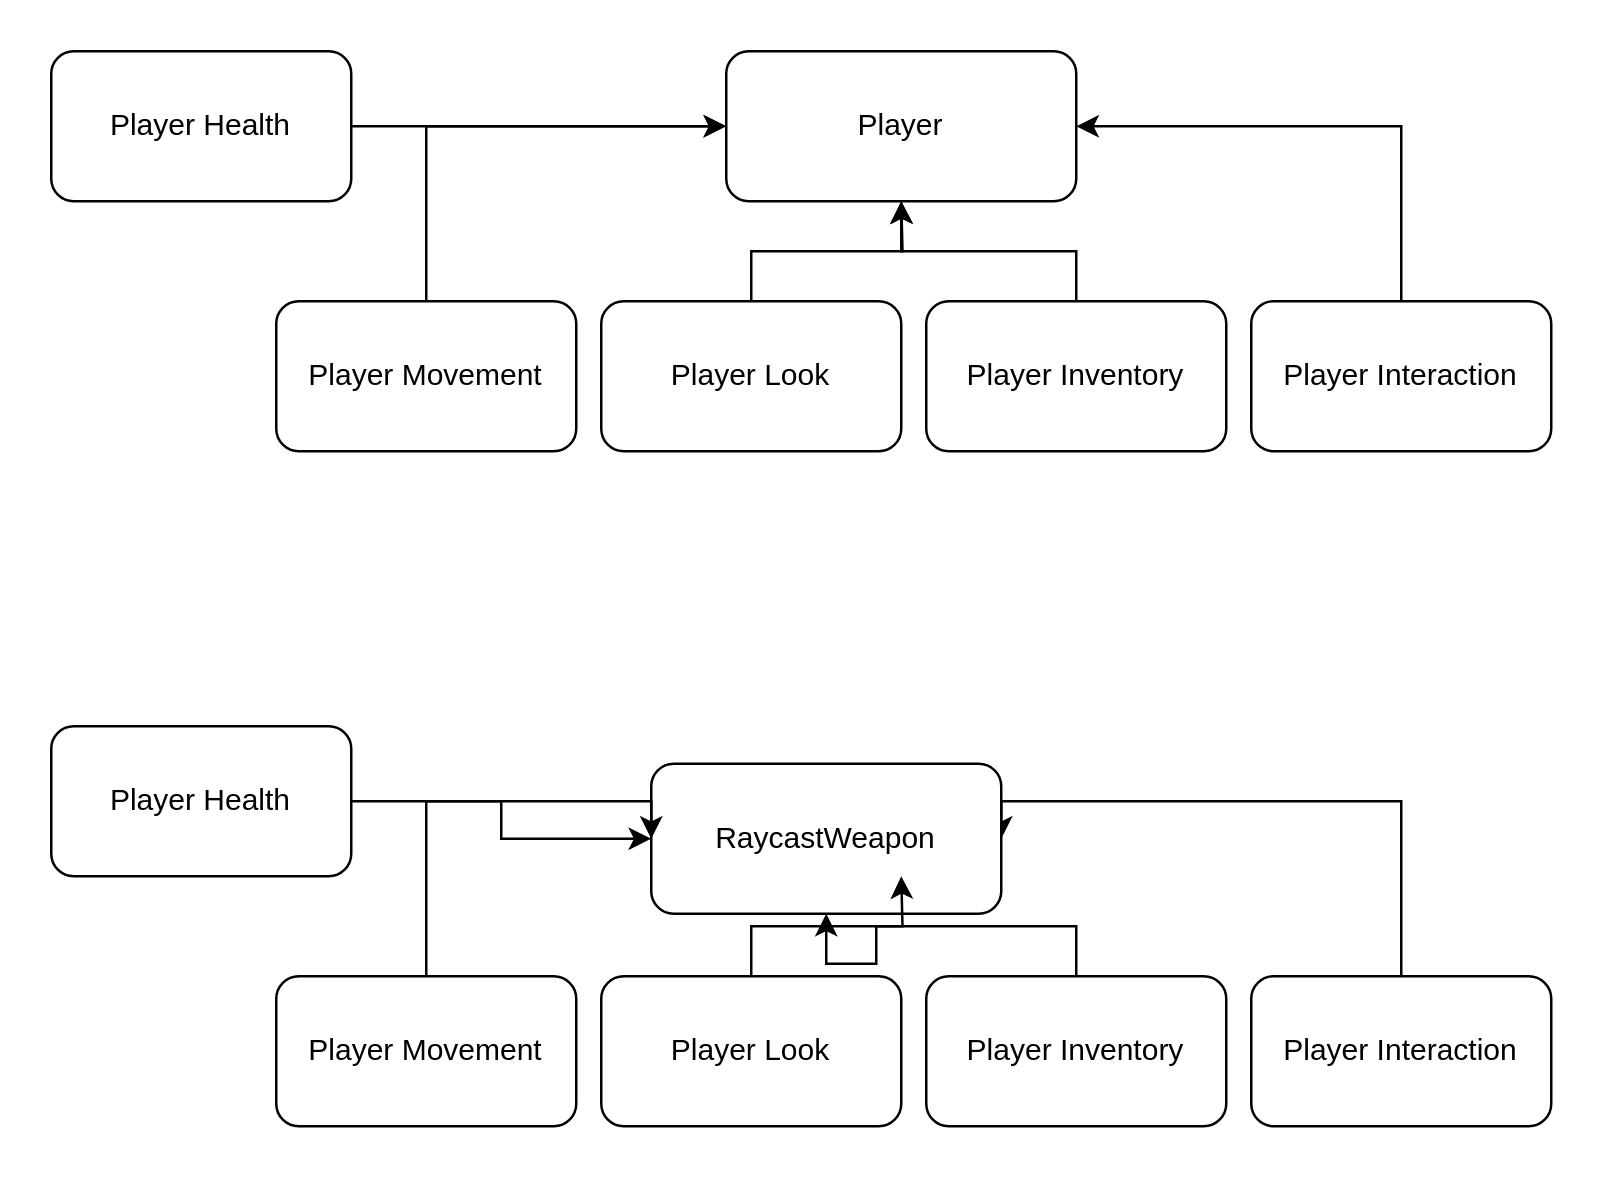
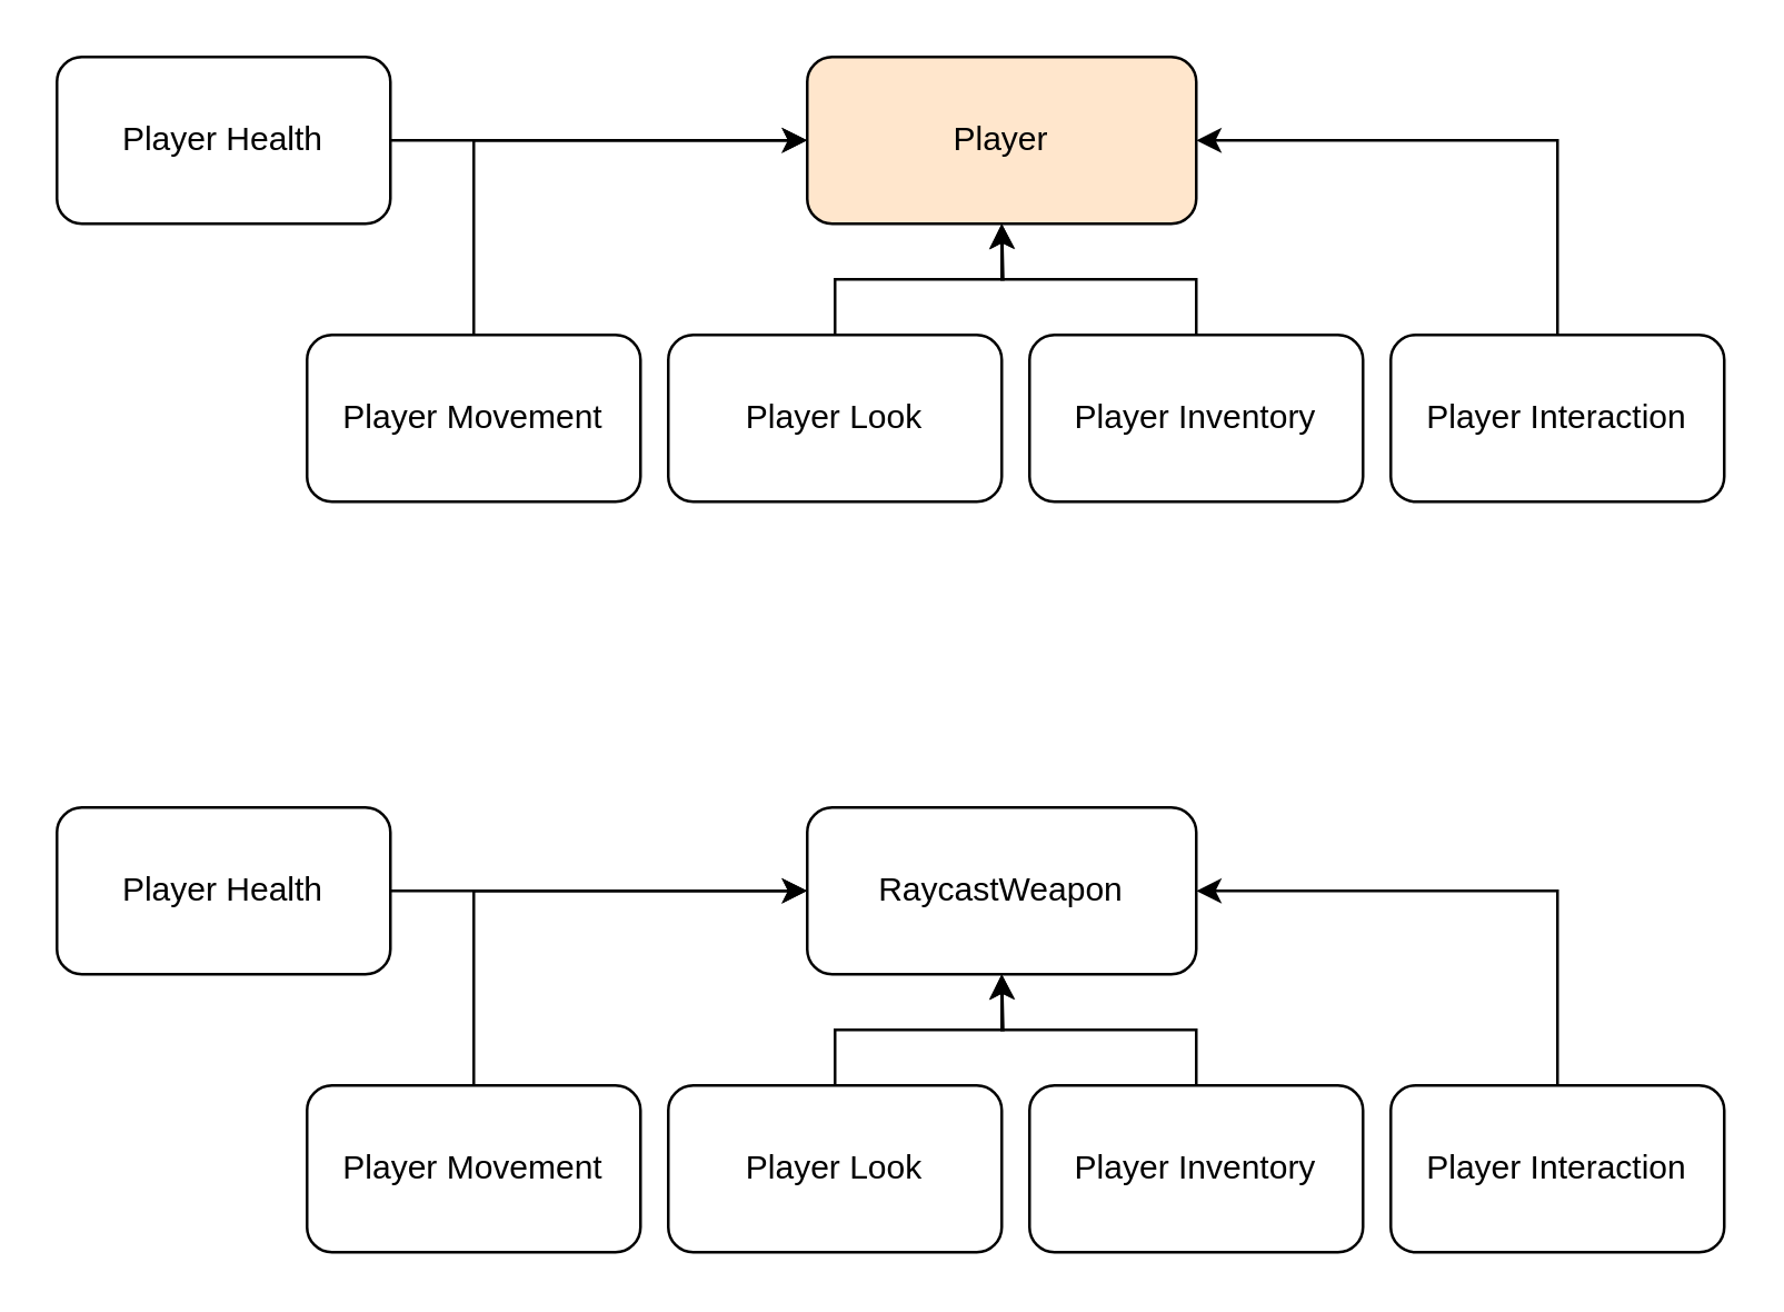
  <mxCell id="0" />
  <mxCell id="1" parent="0" />
  <mxCell id="2" value="" style="group" vertex="1" connectable="0" parent="1"><mxGeometry x="20" y="20" width="600" height="160" as="geometry" /></mxCell>
  <mxCell id="3" style="edgeStyle=orthogonalEdgeStyle;rounded=0;orthogonalLoop=1;jettySize=auto;html=1;entryX=1;entryY=0.5;entryDx=0;entryDy=0;" edge="1" parent="2" source="4" target="7"><mxGeometry relative="1" as="geometry"><Array as="points"><mxPoint x="540" y="30" /></Array></mxGeometry></mxCell>
  <mxCell id="4" value="Player Interaction" style="rounded=1;whiteSpace=wrap;html=1;container=0;" vertex="1" parent="2"><mxGeometry x="480" y="100" width="120" height="60" as="geometry" /></mxCell>
  <mxCell id="5" style="edgeStyle=orthogonalEdgeStyle;rounded=0;orthogonalLoop=1;jettySize=auto;html=1;" edge="1" parent="2" source="6" target="7"><mxGeometry relative="1" as="geometry" /></mxCell>
  <mxCell id="6" value="Player Health" style="rounded=1;whiteSpace=wrap;html=1;container=0;" vertex="1" parent="2"><mxGeometry width="120" height="60" as="geometry" /></mxCell>
- <mxCell id="7" value="Player" style="rounded=1;whiteSpace=wrap;html=1;container=0;" parent="2" vertex="1"><mxGeometry x="270" width="140" height="60" as="geometry" /></mxCell>
+ <mxCell id="7" value="Player" style="rounded=1;whiteSpace=wrap;html=1;container=0;fillColor=#ffe6cc;" parent="2" vertex="1"><mxGeometry x="270" width="140" height="60" as="geometry" /></mxCell>
  <mxCell id="8" style="edgeStyle=orthogonalEdgeStyle;rounded=0;orthogonalLoop=1;jettySize=auto;html=1;entryX=0;entryY=0.5;entryDx=0;entryDy=0;" parent="2" source="9" target="7" edge="1"><mxGeometry relative="1" as="geometry"><Array as="points"><mxPoint x="150" y="30" /></Array></mxGeometry></mxCell>
  <mxCell id="9" value="Player Movement" style="rounded=1;whiteSpace=wrap;html=1;container=0;" parent="2" vertex="1"><mxGeometry x="90" y="100" width="120" height="60" as="geometry" /></mxCell>
  <mxCell id="10" style="edgeStyle=orthogonalEdgeStyle;rounded=0;orthogonalLoop=1;jettySize=auto;html=1;" edge="1" parent="2" source="11"><mxGeometry relative="1" as="geometry"><mxPoint x="340" y="60" as="targetPoint" /></mxGeometry></mxCell>
  <mxCell id="11" value="Player Look" style="rounded=1;whiteSpace=wrap;html=1;container=0;" parent="2" vertex="1"><mxGeometry x="220" y="100" width="120" height="60" as="geometry" /></mxCell>
  <mxCell id="12" style="edgeStyle=orthogonalEdgeStyle;rounded=0;orthogonalLoop=1;jettySize=auto;html=1;entryX=0.5;entryY=1;entryDx=0;entryDy=0;" edge="1" parent="2" source="13" target="7"><mxGeometry relative="1" as="geometry" /></mxCell>
  <mxCell id="13" value="Player Inventory" style="rounded=1;whiteSpace=wrap;html=1;container=0;" vertex="1" parent="2"><mxGeometry x="350" y="100" width="120" height="60" as="geometry" /></mxCell>
  <mxCell id="14" value="" style="group" vertex="1" connectable="0" parent="1"><mxGeometry x="20" y="290" width="600" height="160" as="geometry" /></mxCell>
  <mxCell id="15" style="edgeStyle=orthogonalEdgeStyle;rounded=0;orthogonalLoop=1;jettySize=auto;html=1;entryX=1;entryY=0.5;entryDx=0;entryDy=0;" edge="1" parent="14" source="16" target="19"><mxGeometry relative="1" as="geometry"><Array as="points"><mxPoint x="540" y="30" /></Array></mxGeometry></mxCell>
  <mxCell id="16" value="Player Interaction" style="rounded=1;whiteSpace=wrap;html=1;container=0;" vertex="1" parent="14"><mxGeometry x="480" y="100" width="120" height="60" as="geometry" /></mxCell>
  <mxCell id="17" style="edgeStyle=orthogonalEdgeStyle;rounded=0;orthogonalLoop=1;jettySize=auto;html=1;" edge="1" parent="14" source="18" target="19"><mxGeometry relative="1" as="geometry" /></mxCell>
  <mxCell id="18" value="Player Health" style="rounded=1;whiteSpace=wrap;html=1;container=0;" vertex="1" parent="14"><mxGeometry width="120" height="60" as="geometry" /></mxCell>
- <mxCell id="19" value="RaycastWeapon" style="rounded=1;whiteSpace=wrap;html=1;container=0;" vertex="1" parent="14"><mxGeometry x="240" y="15" width="140" height="60" as="geometry" /></mxCell>
+ <mxCell id="19" value="RaycastWeapon" style="rounded=1;whiteSpace=wrap;html=1;container=0;" vertex="1" parent="14"><mxGeometry x="270" width="140" height="60" as="geometry" /></mxCell>
  <mxCell id="20" style="edgeStyle=orthogonalEdgeStyle;rounded=0;orthogonalLoop=1;jettySize=auto;html=1;entryX=0;entryY=0.5;entryDx=0;entryDy=0;" edge="1" parent="14" source="21" target="19"><mxGeometry relative="1" as="geometry"><Array as="points"><mxPoint x="150" y="30" /></Array></mxGeometry></mxCell>
  <mxCell id="21" value="Player Movement" style="rounded=1;whiteSpace=wrap;html=1;container=0;" vertex="1" parent="14"><mxGeometry x="90" y="100" width="120" height="60" as="geometry" /></mxCell>
  <mxCell id="22" style="edgeStyle=orthogonalEdgeStyle;rounded=0;orthogonalLoop=1;jettySize=auto;html=1;" edge="1" parent="14" source="23"><mxGeometry relative="1" as="geometry"><mxPoint x="340" y="60" as="targetPoint" /></mxGeometry></mxCell>
  <mxCell id="23" value="Player Look" style="rounded=1;whiteSpace=wrap;html=1;container=0;" vertex="1" parent="14"><mxGeometry x="220" y="100" width="120" height="60" as="geometry" /></mxCell>
  <mxCell id="24" style="edgeStyle=orthogonalEdgeStyle;rounded=0;orthogonalLoop=1;jettySize=auto;html=1;entryX=0.5;entryY=1;entryDx=0;entryDy=0;" edge="1" parent="14" source="25" target="19"><mxGeometry relative="1" as="geometry" /></mxCell>
  <mxCell id="25" value="Player Inventory" style="rounded=1;whiteSpace=wrap;html=1;container=0;" vertex="1" parent="14"><mxGeometry x="350" y="100" width="120" height="60" as="geometry" /></mxCell>
